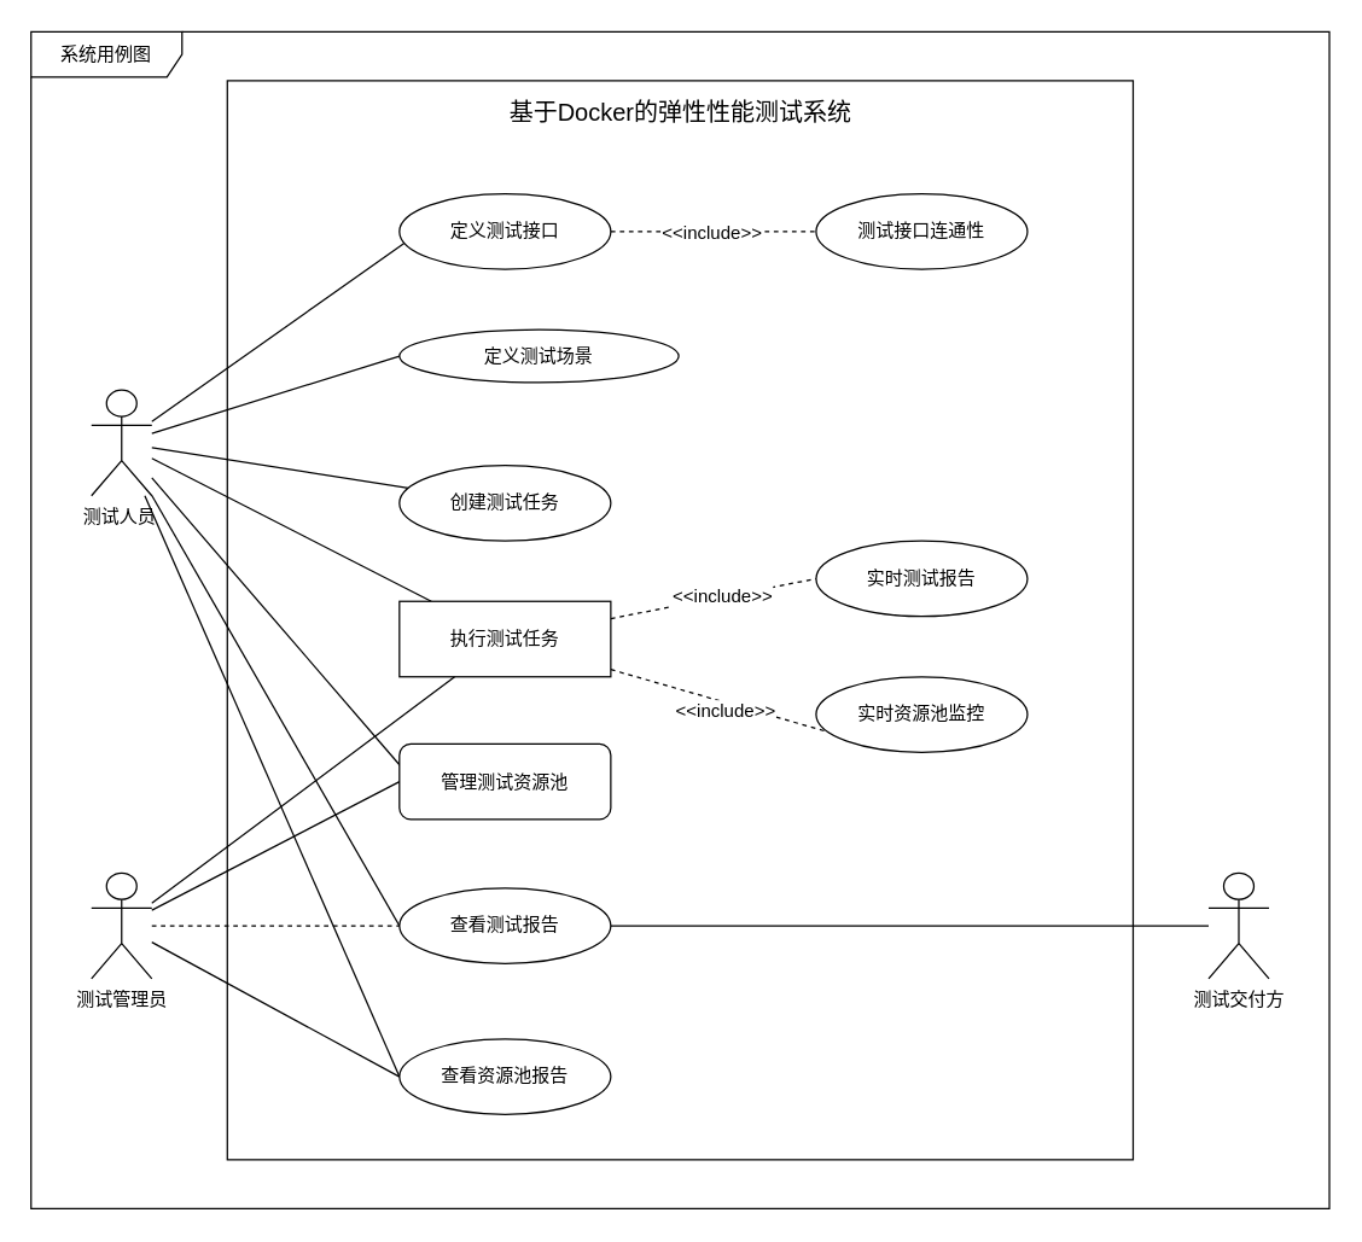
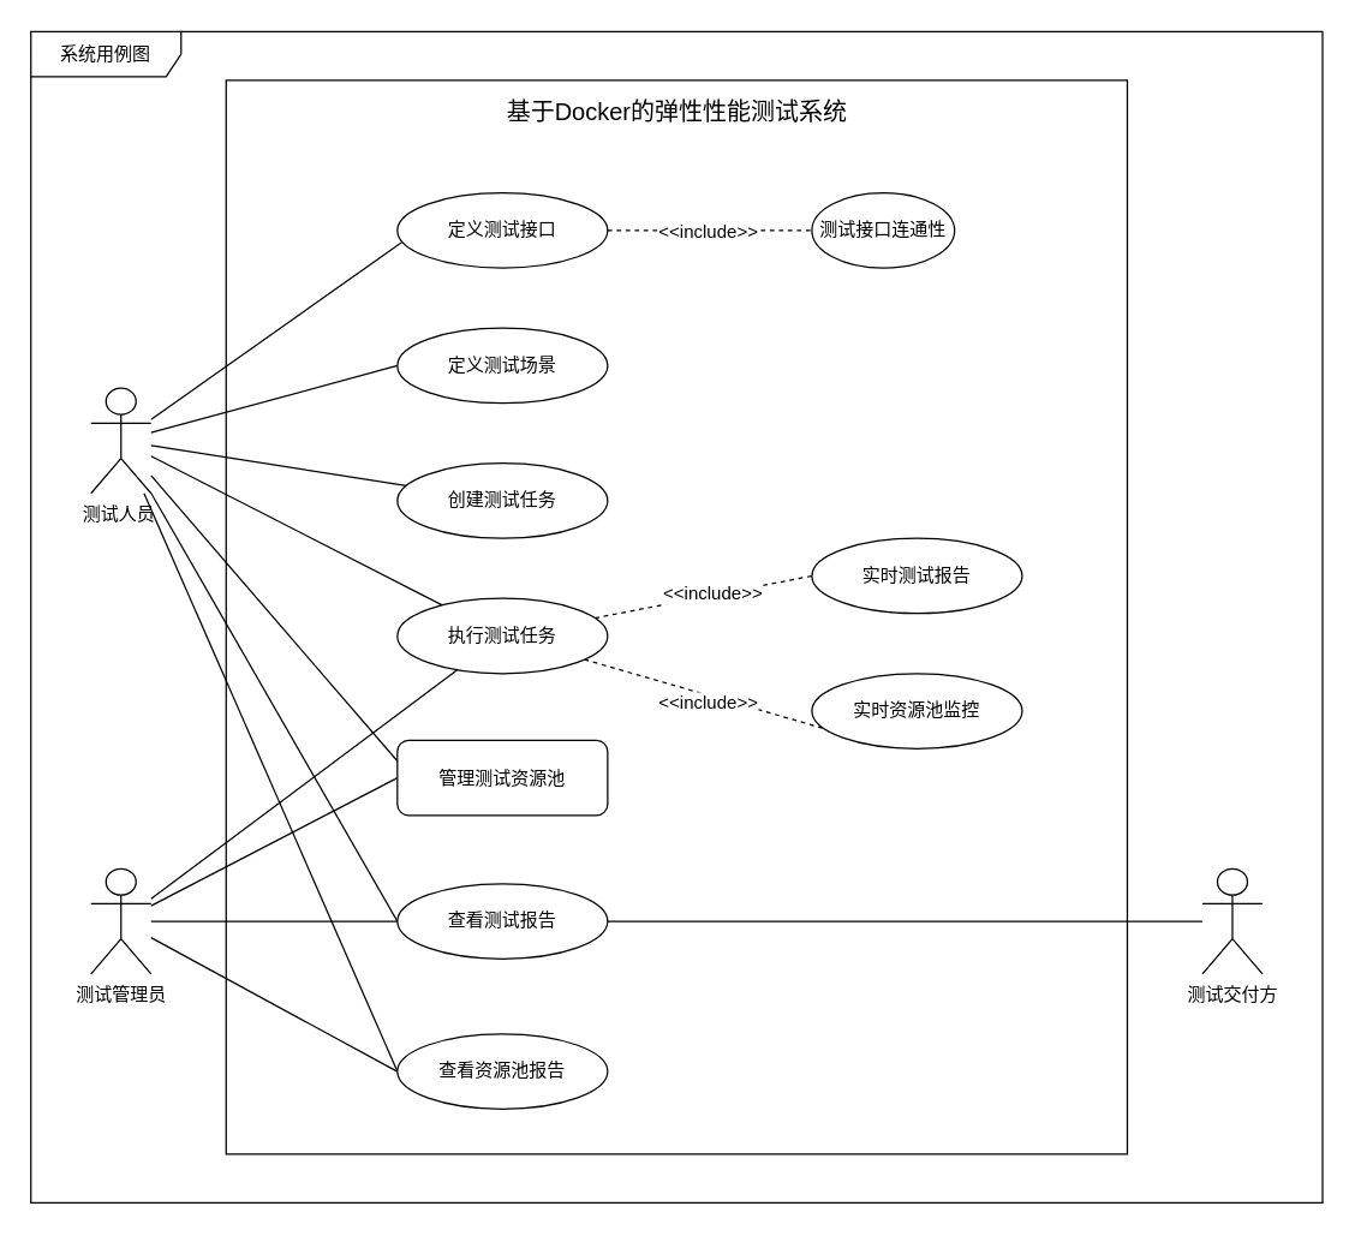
  <mxCell id="0" />
  <mxCell id="1" parent="0" />
  <mxCell id="2" value="系统用例图" style="shape=umlFrame;whiteSpace=wrap;html=1;width=100;height=30;" vertex="1" parent="1"><mxGeometry x="20" y="20.5" width="860" height="780" as="geometry" /></mxCell>
  <mxCell id="3" value="&lt;font style=&quot;font-size: 16px&quot;&gt;基于Docker的弹性性能测试系统&lt;/font&gt;" style="html=1;verticalAlign=top;spacingTop=5;" vertex="1" parent="1"><mxGeometry x="150" y="53" width="600" height="715" as="geometry" /></mxCell>
  <mxCell id="4" style="edgeStyle=none;rounded=0;orthogonalLoop=1;jettySize=auto;html=1;entryX=0.029;entryY=0.64;entryDx=0;entryDy=0;entryPerimeter=0;fontSize=12;endArrow=none;endFill=0;" edge="1" parent="1" source="11" target="14"><mxGeometry relative="1" as="geometry" /></mxCell>
  <mxCell id="5" style="edgeStyle=none;rounded=0;orthogonalLoop=1;jettySize=auto;html=1;entryX=0;entryY=0.5;entryDx=0;entryDy=0;fontSize=12;endArrow=none;endFill=0;" edge="1" parent="1" source="11" target="16"><mxGeometry relative="1" as="geometry" /></mxCell>
  <mxCell id="6" style="edgeStyle=none;rounded=0;orthogonalLoop=1;jettySize=auto;html=1;fontSize=12;endArrow=none;endFill=0;" edge="1" parent="1" source="11" target="17"><mxGeometry relative="1" as="geometry" /></mxCell>
  <mxCell id="7" style="edgeStyle=none;rounded=0;orthogonalLoop=1;jettySize=auto;html=1;fontSize=12;endArrow=none;endFill=0;" edge="1" parent="1" source="11" target="22"><mxGeometry relative="1" as="geometry" /></mxCell>
  <mxCell id="8" style="edgeStyle=none;rounded=0;orthogonalLoop=1;jettySize=auto;html=1;entryX=0.029;entryY=0.37;entryDx=0;entryDy=0;entryPerimeter=0;fontSize=12;endArrow=none;endFill=0;" edge="1" parent="1" source="11" target="25"><mxGeometry relative="1" as="geometry" /></mxCell>
  <mxCell id="9" style="edgeStyle=none;rounded=0;orthogonalLoop=1;jettySize=auto;html=1;entryX=0;entryY=0.5;entryDx=0;entryDy=0;fontSize=12;endArrow=none;endFill=0;" edge="1" parent="1" source="11" target="26"><mxGeometry relative="1" as="geometry" /></mxCell>
  <mxCell id="10" style="edgeStyle=none;rounded=0;orthogonalLoop=1;jettySize=auto;html=1;entryX=0;entryY=0.5;entryDx=0;entryDy=0;fontSize=12;endArrow=none;endFill=0;" edge="1" parent="1" source="11" target="27"><mxGeometry relative="1" as="geometry" /></mxCell>
  <mxCell id="11" value="测试人员&amp;nbsp;" style="shape=umlActor;verticalLabelPosition=bottom;verticalAlign=top;html=1;" vertex="1" parent="1"><mxGeometry x="60" y="258" width="40" height="70" as="geometry" /></mxCell>
  <mxCell id="12" style="edgeStyle=none;rounded=0;orthogonalLoop=1;jettySize=auto;html=1;fontSize=12;endArrow=none;endFill=0;dashed=1;" edge="1" parent="1" source="14" target="15"><mxGeometry relative="1" as="geometry" /></mxCell>
  <mxCell id="13" value="&amp;lt;&amp;lt;include&amp;gt;&amp;gt;" style="edgeLabel;html=1;align=center;verticalAlign=middle;resizable=0;points=[];fontSize=12;" vertex="1" connectable="0" parent="12"><mxGeometry x="-0.235" y="-3" relative="1" as="geometry"><mxPoint x="14" y="-3" as="offset" /></mxGeometry></mxCell>
  <mxCell id="14" value="定义测试接口" style="ellipse;whiteSpace=wrap;html=1;fontSize=12;" vertex="1" parent="1"><mxGeometry x="264" y="128" width="140" height="50" as="geometry" /></mxCell>
- <mxCell id="15" value="测试接口连通性" style="ellipse;whiteSpace=wrap;html=1;fontSize=12;" vertex="1" parent="1"><mxGeometry x="540" y="128" width="140" height="50" as="geometry" /></mxCell>
- <mxCell id="16" value="定义测试场景" style="ellipse;whiteSpace=wrap;html=1;fontSize=12;" vertex="1" parent="1"><mxGeometry x="264" y="218" width="185" height="35" as="geometry" /></mxCell>
+ <mxCell id="15" value="测试接口连通性" style="ellipse;whiteSpace=wrap;html=1;fontSize=12;" vertex="1" parent="1"><mxGeometry x="540" y="128" width="95" height="50" as="geometry" /></mxCell>
+ <mxCell id="16" value="定义测试场景" style="ellipse;whiteSpace=wrap;html=1;fontSize=12;" vertex="1" parent="1"><mxGeometry x="264" y="218" width="140" height="50" as="geometry" /></mxCell>
  <mxCell id="17" value="创建测试任务" style="ellipse;whiteSpace=wrap;html=1;fontSize=12;" vertex="1" parent="1"><mxGeometry x="264" y="308" width="140" height="50" as="geometry" /></mxCell>
  <mxCell id="18" style="edgeStyle=none;rounded=0;orthogonalLoop=1;jettySize=auto;html=1;entryX=0;entryY=0.5;entryDx=0;entryDy=0;fontSize=12;endArrow=none;endFill=0;dashed=1;" edge="1" parent="1" source="22" target="23"><mxGeometry relative="1" as="geometry" /></mxCell>
  <mxCell id="19" value="&amp;lt;&amp;lt;include&amp;gt;&amp;gt;" style="edgeLabel;html=1;align=center;verticalAlign=middle;resizable=0;points=[];fontSize=12;" vertex="1" connectable="0" parent="18"><mxGeometry x="0.089" y="1" relative="1" as="geometry"><mxPoint as="offset" /></mxGeometry></mxCell>
  <mxCell id="20" style="edgeStyle=none;rounded=0;orthogonalLoop=1;jettySize=auto;html=1;entryX=0.093;entryY=0.76;entryDx=0;entryDy=0;entryPerimeter=0;dashed=1;fontSize=12;endArrow=none;endFill=0;" edge="1" parent="1" source="22" target="24"><mxGeometry relative="1" as="geometry" /></mxCell>
  <mxCell id="21" value="&amp;lt;&amp;lt;include&amp;gt;&amp;gt;" style="edgeLabel;html=1;align=center;verticalAlign=middle;resizable=0;points=[];fontSize=12;" vertex="1" connectable="0" parent="20"><mxGeometry x="-0.244" y="-3" relative="1" as="geometry"><mxPoint x="20" y="8" as="offset" /></mxGeometry></mxCell>
- <mxCell id="22" value="执行测试任务" style="whiteSpace=wrap;html=1;fontSize=12;rounded=0;" vertex="1" parent="1"><mxGeometry x="264" y="398" width="140" height="50" as="geometry" /></mxCell>
+ <mxCell id="22" value="执行测试任务" style="ellipse;whiteSpace=wrap;html=1;fontSize=12;" vertex="1" parent="1"><mxGeometry x="264" y="398" width="140" height="50" as="geometry" /></mxCell>
  <mxCell id="23" value="实时测试报告" style="ellipse;whiteSpace=wrap;html=1;fontSize=12;" vertex="1" parent="1"><mxGeometry x="540" y="358" width="140" height="50" as="geometry" /></mxCell>
  <mxCell id="24" value="实时资源池监控" style="ellipse;whiteSpace=wrap;html=1;fontSize=12;" vertex="1" parent="1"><mxGeometry x="540" y="448" width="140" height="50" as="geometry" /></mxCell>
  <mxCell id="25" value="管理测试资源池" style="whiteSpace=wrap;html=1;fontSize=12;rounded=1;" vertex="1" parent="1"><mxGeometry x="264" y="492.5" width="140" height="50" as="geometry" /></mxCell>
  <mxCell id="26" value="查看测试报告" style="ellipse;whiteSpace=wrap;html=1;fontSize=12;" vertex="1" parent="1"><mxGeometry x="264" y="588" width="140" height="50" as="geometry" /></mxCell>
  <mxCell id="27" value="查看资源池报告" style="ellipse;whiteSpace=wrap;html=1;fontSize=12;" vertex="1" parent="1"><mxGeometry x="264" y="688" width="140" height="50" as="geometry" /></mxCell>
- <mxCell id="28" style="edgeStyle=none;rounded=0;orthogonalLoop=1;jettySize=auto;html=1;fontSize=12;endArrow=none;endFill=0;dashed=1;" edge="1" parent="1" source="32" target="26"><mxGeometry relative="1" as="geometry" /></mxCell>
+ <mxCell id="28" style="edgeStyle=none;rounded=0;orthogonalLoop=1;jettySize=auto;html=1;fontSize=12;endArrow=none;endFill=0;" edge="1" parent="1" source="32" target="26"><mxGeometry relative="1" as="geometry" /></mxCell>
  <mxCell id="29" style="edgeStyle=none;rounded=0;orthogonalLoop=1;jettySize=auto;html=1;fontSize=12;endArrow=none;endFill=0;" edge="1" parent="1" source="32" target="22"><mxGeometry relative="1" as="geometry" /></mxCell>
  <mxCell id="30" style="edgeStyle=none;rounded=0;orthogonalLoop=1;jettySize=auto;html=1;entryX=0;entryY=0.5;entryDx=0;entryDy=0;fontSize=12;endArrow=none;endFill=0;" edge="1" parent="1" source="32" target="25"><mxGeometry relative="1" as="geometry" /></mxCell>
  <mxCell id="31" style="edgeStyle=none;rounded=0;orthogonalLoop=1;jettySize=auto;html=1;entryX=0;entryY=0.5;entryDx=0;entryDy=0;fontSize=12;endArrow=none;endFill=0;" edge="1" parent="1" source="32" target="27"><mxGeometry relative="1" as="geometry" /></mxCell>
  <mxCell id="32" value="测试管理员" style="shape=umlActor;verticalLabelPosition=bottom;verticalAlign=top;html=1;" vertex="1" parent="1"><mxGeometry x="60" y="578" width="40" height="70" as="geometry" /></mxCell>
  <mxCell id="33" style="edgeStyle=none;rounded=0;orthogonalLoop=1;jettySize=auto;html=1;entryX=1;entryY=0.5;entryDx=0;entryDy=0;fontSize=12;endArrow=none;endFill=0;" edge="1" parent="1" source="34" target="26"><mxGeometry relative="1" as="geometry" /></mxCell>
  <mxCell id="34" value="测试交付方" style="shape=umlActor;verticalLabelPosition=bottom;verticalAlign=top;html=1;" vertex="1" parent="1"><mxGeometry x="800" y="578" width="40" height="70" as="geometry" /></mxCell>
